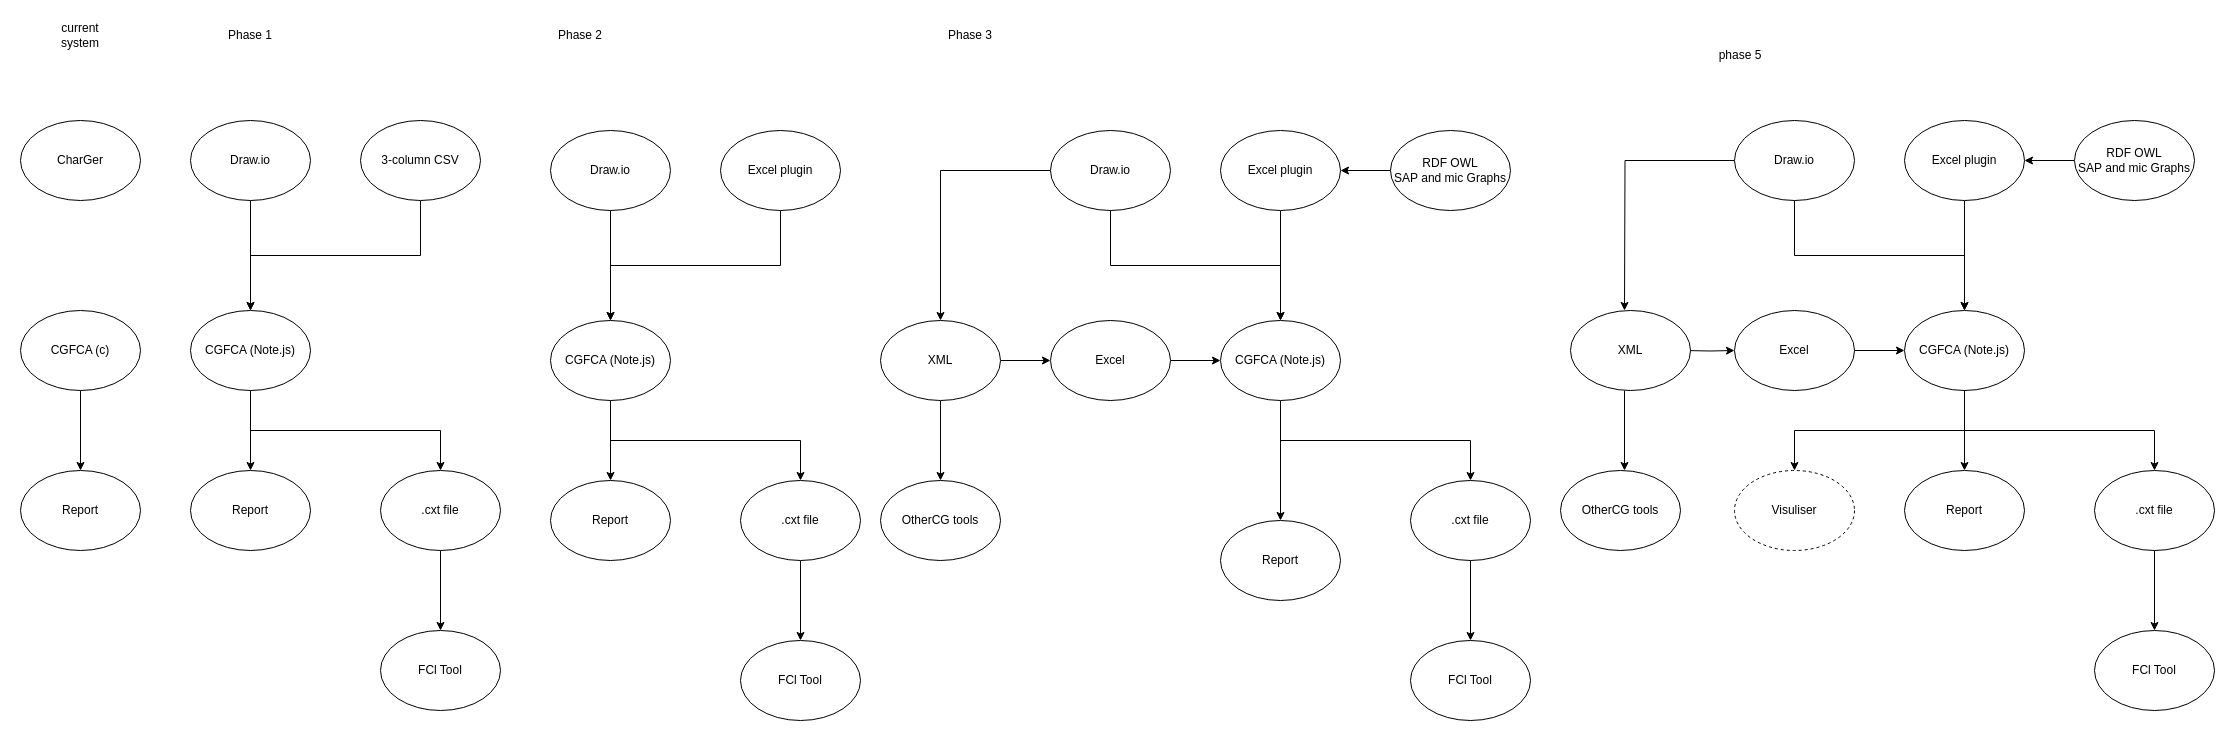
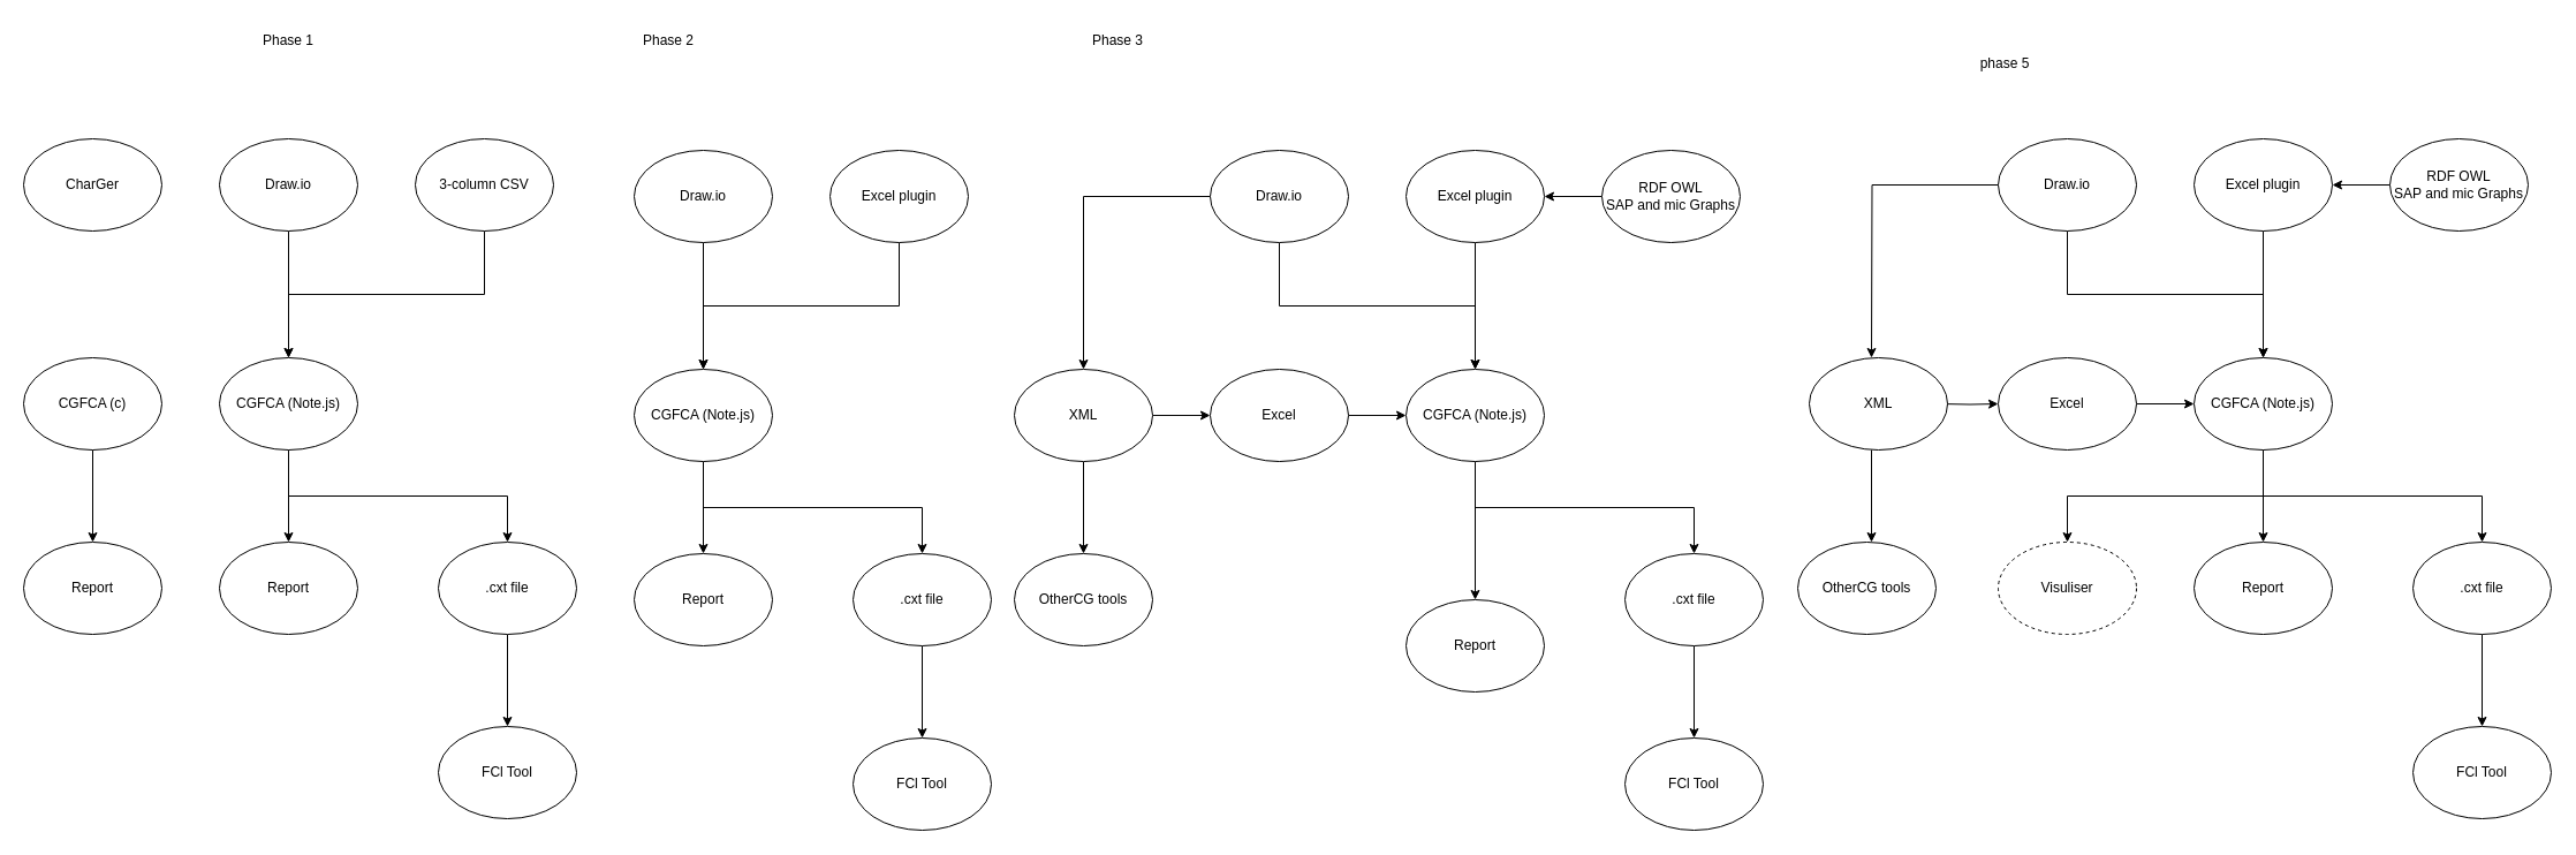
  <mxCell id="0" />
  <mxCell id="1" parent="0" />
  <mxCell id="2" value="Phase 1" style="text;html=1;strokeColor=none;fillColor=none;align=center;verticalAlign=middle;whiteSpace=wrap;rounded=0;" vertex="1" parent="1"><mxGeometry x="220" y="20" width="60" height="30" as="geometry" /></mxCell>
  <mxCell id="3" value="CharGer" style="ellipse;whiteSpace=wrap;html=1;" vertex="1" parent="1"><mxGeometry x="20" y="120" width="120" height="80" as="geometry" /></mxCell>
- <mxCell id="4" value="current system" style="text;html=1;strokeColor=none;fillColor=none;align=center;verticalAlign=middle;whiteSpace=wrap;rounded=0;" vertex="1" parent="1"><mxGeometry x="50" y="20" width="60" height="30" as="geometry" /></mxCell>
  <mxCell id="5" value="" style="edgeStyle=orthogonalEdgeStyle;rounded=0;orthogonalLoop=1;jettySize=auto;html=1;" edge="1" parent="1" source="6" target="15"><mxGeometry relative="1" as="geometry" /></mxCell>
  <mxCell id="6" value="CGFCA (c)" style="ellipse;whiteSpace=wrap;html=1;" vertex="1" parent="1"><mxGeometry x="20" y="310" width="120" height="80" as="geometry" /></mxCell>
  <mxCell id="7" style="edgeStyle=orthogonalEdgeStyle;rounded=0;orthogonalLoop=1;jettySize=auto;html=1;exitX=0.5;exitY=1;exitDx=0;exitDy=0;entryX=0.5;entryY=0;entryDx=0;entryDy=0;" edge="1" parent="1" source="8" target="11"><mxGeometry relative="1" as="geometry" /></mxCell>
  <mxCell id="8" value="Draw.io" style="ellipse;whiteSpace=wrap;html=1;" vertex="1" parent="1"><mxGeometry x="190" y="120" width="120" height="80" as="geometry" /></mxCell>
  <mxCell id="9" value="" style="edgeStyle=orthogonalEdgeStyle;rounded=0;orthogonalLoop=1;jettySize=auto;html=1;" edge="1" parent="1" source="11" target="14"><mxGeometry relative="1" as="geometry" /></mxCell>
  <mxCell id="10" style="edgeStyle=orthogonalEdgeStyle;rounded=0;orthogonalLoop=1;jettySize=auto;html=1;exitX=0.5;exitY=1;exitDx=0;exitDy=0;entryX=0.5;entryY=0;entryDx=0;entryDy=0;" edge="1" parent="1" source="11" target="17"><mxGeometry relative="1" as="geometry" /></mxCell>
  <mxCell id="11" value="CGFCA (Note.js)" style="ellipse;whiteSpace=wrap;html=1;" vertex="1" parent="1"><mxGeometry x="190" y="310" width="120" height="80" as="geometry" /></mxCell>
  <mxCell id="12" style="edgeStyle=orthogonalEdgeStyle;rounded=0;orthogonalLoop=1;jettySize=auto;html=1;exitX=0.5;exitY=1;exitDx=0;exitDy=0;entryX=0.5;entryY=0;entryDx=0;entryDy=0;" edge="1" parent="1" source="13" target="11"><mxGeometry relative="1" as="geometry" /></mxCell>
  <mxCell id="13" value="3-column CSV" style="ellipse;whiteSpace=wrap;html=1;" vertex="1" parent="1"><mxGeometry x="360" y="120" width="120" height="80" as="geometry" /></mxCell>
  <mxCell id="14" value="Report" style="ellipse;whiteSpace=wrap;html=1;" vertex="1" parent="1"><mxGeometry x="190" y="470" width="120" height="80" as="geometry" /></mxCell>
  <mxCell id="15" value="Report" style="ellipse;whiteSpace=wrap;html=1;" vertex="1" parent="1"><mxGeometry x="20" y="470" width="120" height="80" as="geometry" /></mxCell>
  <mxCell id="16" value="" style="edgeStyle=orthogonalEdgeStyle;rounded=0;orthogonalLoop=1;jettySize=auto;html=1;" edge="1" parent="1" source="17" target="18"><mxGeometry relative="1" as="geometry" /></mxCell>
  <mxCell id="17" value=".cxt file" style="ellipse;whiteSpace=wrap;html=1;" vertex="1" parent="1"><mxGeometry x="380" y="470" width="120" height="80" as="geometry" /></mxCell>
  <mxCell id="18" value="FCl Tool" style="ellipse;whiteSpace=wrap;html=1;" vertex="1" parent="1"><mxGeometry x="380" y="630" width="120" height="80" as="geometry" /></mxCell>
  <mxCell id="19" value="Phase 2" style="text;html=1;strokeColor=none;fillColor=none;align=center;verticalAlign=middle;whiteSpace=wrap;rounded=0;" vertex="1" parent="1"><mxGeometry x="550" y="20" width="60" height="30" as="geometry" /></mxCell>
  <mxCell id="20" style="edgeStyle=orthogonalEdgeStyle;rounded=0;orthogonalLoop=1;jettySize=auto;html=1;exitX=0.5;exitY=1;exitDx=0;exitDy=0;entryX=0.5;entryY=0;entryDx=0;entryDy=0;" edge="1" parent="1" source="21" target="24"><mxGeometry relative="1" as="geometry" /></mxCell>
  <mxCell id="21" value="Draw.io" style="ellipse;whiteSpace=wrap;html=1;" vertex="1" parent="1"><mxGeometry x="550" y="130" width="120" height="80" as="geometry" /></mxCell>
  <mxCell id="22" value="" style="edgeStyle=orthogonalEdgeStyle;rounded=0;orthogonalLoop=1;jettySize=auto;html=1;" edge="1" parent="1" source="24" target="27"><mxGeometry relative="1" as="geometry" /></mxCell>
  <mxCell id="23" style="edgeStyle=orthogonalEdgeStyle;rounded=0;orthogonalLoop=1;jettySize=auto;html=1;exitX=0.5;exitY=1;exitDx=0;exitDy=0;entryX=0.5;entryY=0;entryDx=0;entryDy=0;" edge="1" parent="1" source="24" target="29"><mxGeometry relative="1" as="geometry" /></mxCell>
  <mxCell id="24" value="CGFCA (Note.js)" style="ellipse;whiteSpace=wrap;html=1;" vertex="1" parent="1"><mxGeometry x="550" y="320" width="120" height="80" as="geometry" /></mxCell>
  <mxCell id="25" style="edgeStyle=orthogonalEdgeStyle;rounded=0;orthogonalLoop=1;jettySize=auto;html=1;exitX=0.5;exitY=1;exitDx=0;exitDy=0;entryX=0.5;entryY=0;entryDx=0;entryDy=0;" edge="1" parent="1" source="26" target="24"><mxGeometry relative="1" as="geometry" /></mxCell>
  <mxCell id="26" value="Excel plugin" style="ellipse;whiteSpace=wrap;html=1;" vertex="1" parent="1"><mxGeometry x="720" y="130" width="120" height="80" as="geometry" /></mxCell>
  <mxCell id="27" value="Report" style="ellipse;whiteSpace=wrap;html=1;" vertex="1" parent="1"><mxGeometry x="550" y="480" width="120" height="80" as="geometry" /></mxCell>
  <mxCell id="28" value="" style="edgeStyle=orthogonalEdgeStyle;rounded=0;orthogonalLoop=1;jettySize=auto;html=1;" edge="1" parent="1" source="29" target="30"><mxGeometry relative="1" as="geometry" /></mxCell>
  <mxCell id="29" value=".cxt file" style="ellipse;whiteSpace=wrap;html=1;" vertex="1" parent="1"><mxGeometry x="740" y="480" width="120" height="80" as="geometry" /></mxCell>
  <mxCell id="30" value="FCl Tool" style="ellipse;whiteSpace=wrap;html=1;" vertex="1" parent="1"><mxGeometry x="740" y="640" width="120" height="80" as="geometry" /></mxCell>
  <mxCell id="31" value="Phase 3" style="text;html=1;strokeColor=none;fillColor=none;align=center;verticalAlign=middle;whiteSpace=wrap;rounded=0;" vertex="1" parent="1"><mxGeometry x="940" y="20" width="60" height="30" as="geometry" /></mxCell>
  <mxCell id="32" style="edgeStyle=orthogonalEdgeStyle;rounded=0;orthogonalLoop=1;jettySize=auto;html=1;exitX=0.5;exitY=1;exitDx=0;exitDy=0;entryX=0.5;entryY=0;entryDx=0;entryDy=0;" edge="1" parent="1" source="34" target="37"><mxGeometry relative="1" as="geometry" /></mxCell>
  <mxCell id="33" value="" style="edgeStyle=orthogonalEdgeStyle;rounded=0;orthogonalLoop=1;jettySize=auto;html=1;" edge="1" parent="1" source="34" target="46"><mxGeometry relative="1" as="geometry" /></mxCell>
  <mxCell id="34" value="Draw.io" style="ellipse;whiteSpace=wrap;html=1;" vertex="1" parent="1"><mxGeometry x="1050" y="130" width="120" height="80" as="geometry" /></mxCell>
  <mxCell id="35" value="" style="edgeStyle=orthogonalEdgeStyle;rounded=0;orthogonalLoop=1;jettySize=auto;html=1;" edge="1" parent="1" source="37" target="40"><mxGeometry relative="1" as="geometry" /></mxCell>
  <mxCell id="36" style="edgeStyle=orthogonalEdgeStyle;rounded=0;orthogonalLoop=1;jettySize=auto;html=1;exitX=0.5;exitY=1;exitDx=0;exitDy=0;entryX=0.5;entryY=0;entryDx=0;entryDy=0;" edge="1" parent="1" source="37" target="42"><mxGeometry relative="1" as="geometry" /></mxCell>
  <mxCell id="37" value="CGFCA (Note.js)" style="ellipse;whiteSpace=wrap;html=1;" vertex="1" parent="1"><mxGeometry x="1220" y="320" width="120" height="80" as="geometry" /></mxCell>
  <mxCell id="38" style="edgeStyle=orthogonalEdgeStyle;rounded=0;orthogonalLoop=1;jettySize=auto;html=1;exitX=0.5;exitY=1;exitDx=0;exitDy=0;entryX=0.5;entryY=0;entryDx=0;entryDy=0;" edge="1" parent="1" source="39" target="37"><mxGeometry relative="1" as="geometry" /></mxCell>
  <mxCell id="39" value="Excel plugin" style="ellipse;whiteSpace=wrap;html=1;" vertex="1" parent="1"><mxGeometry x="1220" y="130" width="120" height="80" as="geometry" /></mxCell>
  <mxCell id="40" value="Report" style="ellipse;whiteSpace=wrap;html=1;" vertex="1" parent="1"><mxGeometry x="1220" y="520" width="120" height="80" as="geometry" /></mxCell>
  <mxCell id="41" value="" style="edgeStyle=orthogonalEdgeStyle;rounded=0;orthogonalLoop=1;jettySize=auto;html=1;" edge="1" parent="1" source="42" target="43"><mxGeometry relative="1" as="geometry" /></mxCell>
  <mxCell id="42" value=".cxt file" style="ellipse;whiteSpace=wrap;html=1;" vertex="1" parent="1"><mxGeometry x="1410" y="480" width="120" height="80" as="geometry" /></mxCell>
  <mxCell id="43" value="FCl Tool" style="ellipse;whiteSpace=wrap;html=1;" vertex="1" parent="1"><mxGeometry x="1410" y="640" width="120" height="80" as="geometry" /></mxCell>
  <mxCell id="44" value="" style="edgeStyle=orthogonalEdgeStyle;rounded=0;orthogonalLoop=1;jettySize=auto;html=1;" edge="1" parent="1" source="46" target="47"><mxGeometry relative="1" as="geometry" /></mxCell>
  <mxCell id="45" value="" style="edgeStyle=orthogonalEdgeStyle;rounded=0;orthogonalLoop=1;jettySize=auto;html=1;" edge="1" parent="1" source="46" target="49"><mxGeometry relative="1" as="geometry" /></mxCell>
  <mxCell id="46" value="XML" style="ellipse;whiteSpace=wrap;html=1;" vertex="1" parent="1"><mxGeometry x="880" y="320" width="120" height="80" as="geometry" /></mxCell>
  <mxCell id="47" value="OtherCG tools " style="ellipse;whiteSpace=wrap;html=1;" vertex="1" parent="1"><mxGeometry x="880" y="480" width="120" height="80" as="geometry" /></mxCell>
  <mxCell id="48" value="" style="edgeStyle=orthogonalEdgeStyle;rounded=0;orthogonalLoop=1;jettySize=auto;html=1;" edge="1" parent="1" source="49" target="37"><mxGeometry relative="1" as="geometry" /></mxCell>
  <mxCell id="49" value="Excel" style="ellipse;whiteSpace=wrap;html=1;" vertex="1" parent="1"><mxGeometry x="1050" y="320" width="120" height="80" as="geometry" /></mxCell>
  <mxCell id="50" value="" style="edgeStyle=orthogonalEdgeStyle;rounded=0;orthogonalLoop=1;jettySize=auto;html=1;" edge="1" parent="1" source="51" target="39"><mxGeometry relative="1" as="geometry" /></mxCell>
  <mxCell id="51" value="RDF OWL&lt;br&gt;SAP and mic Graphs" style="ellipse;whiteSpace=wrap;html=1;" vertex="1" parent="1"><mxGeometry x="1390" y="130" width="120" height="80" as="geometry" /></mxCell>
  <mxCell id="52" style="edgeStyle=orthogonalEdgeStyle;rounded=0;orthogonalLoop=1;jettySize=auto;html=1;exitX=0.5;exitY=1;exitDx=0;exitDy=0;entryX=0.5;entryY=0;entryDx=0;entryDy=0;" edge="1" parent="1" source="54" target="58"><mxGeometry relative="1" as="geometry" /></mxCell>
  <mxCell id="53" value="" style="edgeStyle=orthogonalEdgeStyle;rounded=0;orthogonalLoop=1;jettySize=auto;html=1;" edge="1" parent="1" source="54"><mxGeometry relative="1" as="geometry"><mxPoint x="1624" y="310" as="targetPoint" /></mxGeometry></mxCell>
  <mxCell id="54" value="Draw.io" style="ellipse;whiteSpace=wrap;html=1;" vertex="1" parent="1"><mxGeometry x="1734" y="120" width="120" height="80" as="geometry" /></mxCell>
  <mxCell id="55" value="" style="edgeStyle=orthogonalEdgeStyle;rounded=0;orthogonalLoop=1;jettySize=auto;html=1;" edge="1" parent="1" source="58" target="61"><mxGeometry relative="1" as="geometry" /></mxCell>
  <mxCell id="56" style="edgeStyle=orthogonalEdgeStyle;rounded=0;orthogonalLoop=1;jettySize=auto;html=1;exitX=0.5;exitY=1;exitDx=0;exitDy=0;entryX=0.5;entryY=0;entryDx=0;entryDy=0;" edge="1" parent="1" source="58" target="63"><mxGeometry relative="1" as="geometry" /></mxCell>
  <mxCell id="57" style="edgeStyle=orthogonalEdgeStyle;rounded=0;orthogonalLoop=1;jettySize=auto;html=1;exitX=0.5;exitY=1;exitDx=0;exitDy=0;entryX=0.5;entryY=0;entryDx=0;entryDy=0;" edge="1" parent="1" source="58" target="73"><mxGeometry relative="1" as="geometry" /></mxCell>
  <mxCell id="58" value="CGFCA (Note.js)" style="ellipse;whiteSpace=wrap;html=1;" vertex="1" parent="1"><mxGeometry x="1904" y="310" width="120" height="80" as="geometry" /></mxCell>
  <mxCell id="59" style="edgeStyle=orthogonalEdgeStyle;rounded=0;orthogonalLoop=1;jettySize=auto;html=1;exitX=0.5;exitY=1;exitDx=0;exitDy=0;entryX=0.5;entryY=0;entryDx=0;entryDy=0;" edge="1" parent="1" source="60" target="58"><mxGeometry relative="1" as="geometry" /></mxCell>
  <mxCell id="60" value="Excel plugin" style="ellipse;whiteSpace=wrap;html=1;" vertex="1" parent="1"><mxGeometry x="1904" y="120" width="120" height="80" as="geometry" /></mxCell>
  <mxCell id="61" value="Report" style="ellipse;whiteSpace=wrap;html=1;" vertex="1" parent="1"><mxGeometry x="1904" y="470" width="120" height="80" as="geometry" /></mxCell>
  <mxCell id="62" value="" style="edgeStyle=orthogonalEdgeStyle;rounded=0;orthogonalLoop=1;jettySize=auto;html=1;" edge="1" parent="1" source="63" target="64"><mxGeometry relative="1" as="geometry" /></mxCell>
  <mxCell id="63" value=".cxt file" style="ellipse;whiteSpace=wrap;html=1;" vertex="1" parent="1"><mxGeometry x="2094" y="470" width="120" height="80" as="geometry" /></mxCell>
  <mxCell id="64" value="FCl Tool" style="ellipse;whiteSpace=wrap;html=1;" vertex="1" parent="1"><mxGeometry x="2094" y="630" width="120" height="80" as="geometry" /></mxCell>
  <mxCell id="65" value="" style="edgeStyle=orthogonalEdgeStyle;rounded=0;orthogonalLoop=1;jettySize=auto;html=1;" edge="1" parent="1"><mxGeometry relative="1" as="geometry"><mxPoint x="1624" y="390" as="sourcePoint" /><mxPoint x="1624" y="470" as="targetPoint" /></mxGeometry></mxCell>
  <mxCell id="66" value="" style="edgeStyle=orthogonalEdgeStyle;rounded=0;orthogonalLoop=1;jettySize=auto;html=1;" edge="1" parent="1" target="68"><mxGeometry relative="1" as="geometry"><mxPoint x="1684" y="350" as="sourcePoint" /></mxGeometry></mxCell>
  <mxCell id="67" value="" style="edgeStyle=orthogonalEdgeStyle;rounded=0;orthogonalLoop=1;jettySize=auto;html=1;" edge="1" parent="1" source="68" target="58"><mxGeometry relative="1" as="geometry" /></mxCell>
  <mxCell id="68" value="Excel" style="ellipse;whiteSpace=wrap;html=1;" vertex="1" parent="1"><mxGeometry x="1734" y="310" width="120" height="80" as="geometry" /></mxCell>
  <mxCell id="69" value="" style="edgeStyle=orthogonalEdgeStyle;rounded=0;orthogonalLoop=1;jettySize=auto;html=1;" edge="1" parent="1" source="70" target="60"><mxGeometry relative="1" as="geometry" /></mxCell>
  <mxCell id="70" value="RDF OWL&lt;br&gt;SAP and mic Graphs" style="ellipse;whiteSpace=wrap;html=1;" vertex="1" parent="1"><mxGeometry x="2074" y="120" width="120" height="80" as="geometry" /></mxCell>
  <mxCell id="71" value="OtherCG tools " style="ellipse;whiteSpace=wrap;html=1;" vertex="1" parent="1"><mxGeometry x="1560" y="470" width="120" height="80" as="geometry" /></mxCell>
  <mxCell id="72" value="XML" style="ellipse;whiteSpace=wrap;html=1;" vertex="1" parent="1"><mxGeometry x="1570" y="310" width="120" height="80" as="geometry" /></mxCell>
  <mxCell id="73" value="Visuliser " style="ellipse;whiteSpace=wrap;html=1;dashed=1;" vertex="1" parent="1"><mxGeometry x="1734" y="470" width="120" height="80" as="geometry" /></mxCell>
  <mxCell id="74" value="phase 5" style="text;html=1;strokeColor=none;fillColor=none;align=center;verticalAlign=middle;whiteSpace=wrap;rounded=0;" vertex="1" parent="1"><mxGeometry x="1710" y="40" width="60" height="30" as="geometry" /></mxCell>
